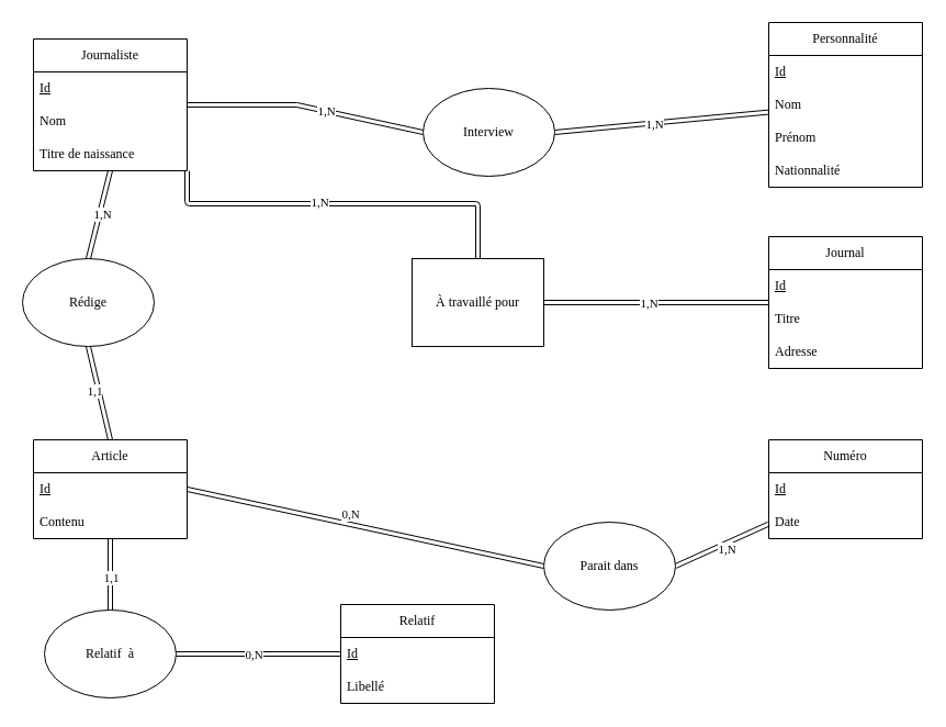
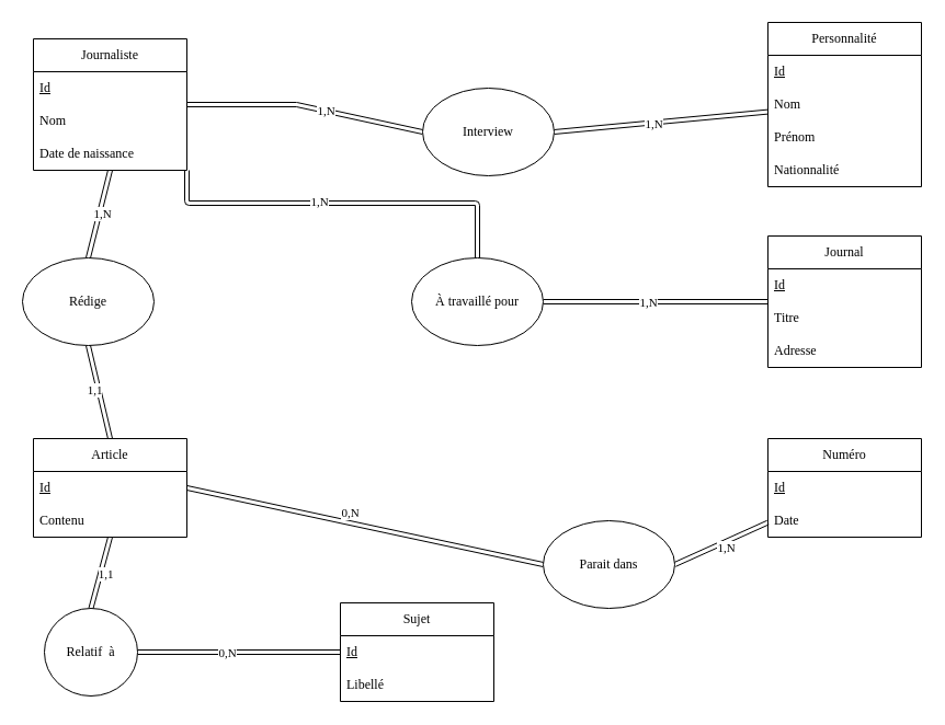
  <mxCell id="0" />
  <mxCell id="1" parent="0" />
- <mxCell id="2" value="Relatif" style="swimlane;fontStyle=0;childLayout=stackLayout;horizontal=1;startSize=30;horizontalStack=0;resizeParent=1;resizeParentMax=0;resizeLast=0;collapsible=1;marginBottom=0;whiteSpace=wrap;html=1;fontFamily=FiraCode Nerd Font Propo;" parent="1" vertex="1"><mxGeometry x="310" y="550" width="140" height="90" as="geometry" /></mxCell>
+ <mxCell id="2" value="Sujet" style="swimlane;fontStyle=0;childLayout=stackLayout;horizontal=1;startSize=30;horizontalStack=0;resizeParent=1;resizeParentMax=0;resizeLast=0;collapsible=1;marginBottom=0;whiteSpace=wrap;html=1;fontFamily=FiraCode Nerd Font Propo;" parent="1" vertex="1"><mxGeometry x="310" y="550" width="140" height="90" as="geometry" /></mxCell>
  <mxCell id="3" value="&lt;u&gt;Id&lt;/u&gt;" style="text;strokeColor=none;fillColor=none;align=left;verticalAlign=middle;spacingLeft=4;spacingRight=4;overflow=hidden;points=[[0,0.5],[1,0.5]];portConstraint=eastwest;rotatable=0;whiteSpace=wrap;html=1;fontFamily=FiraCode Nerd Font Propo;" parent="2" vertex="1"><mxGeometry y="30" width="140" height="30" as="geometry" /></mxCell>
  <mxCell id="4" value="Libellé" style="text;strokeColor=none;fillColor=none;align=left;verticalAlign=middle;spacingLeft=4;spacingRight=4;overflow=hidden;points=[[0,0.5],[1,0.5]];portConstraint=eastwest;rotatable=0;whiteSpace=wrap;html=1;fontFamily=FiraCode Nerd Font Propo;" parent="2" vertex="1"><mxGeometry y="60" width="140" height="30" as="geometry" /></mxCell>
  <mxCell id="5" style="edgeStyle=none;shape=link;html=1;exitX=0.5;exitY=1;exitDx=0;exitDy=0;entryX=0.5;entryY=0;entryDx=0;entryDy=0;fontFamily=FiraCode Nerd Font Propo;" parent="1" source="9" target="45" edge="1"><mxGeometry relative="1" as="geometry" /></mxCell>
  <mxCell id="6" value="1,1" style="edgeLabel;html=1;align=center;verticalAlign=middle;resizable=0;points=[];fontFamily=FiraCode Nerd Font Propo;" parent="5" vertex="1" connectable="0"><mxGeometry x="-0.523" y="-4" relative="1" as="geometry"><mxPoint x="4" y="19" as="offset" /></mxGeometry></mxCell>
  <mxCell id="7" style="edgeStyle=none;shape=link;html=1;exitX=1;exitY=0.5;exitDx=0;exitDy=0;entryX=0;entryY=0.5;entryDx=0;entryDy=0;fontFamily=FiraCode Nerd Font Propo;" parent="1" source="9" target="42" edge="1"><mxGeometry relative="1" as="geometry" /></mxCell>
  <mxCell id="8" value="0,N" style="edgeLabel;html=1;align=center;verticalAlign=middle;resizable=0;points=[];fontFamily=FiraCode Nerd Font Propo;" parent="7" vertex="1" connectable="0"><mxGeometry x="-0.349" y="1" relative="1" as="geometry"><mxPoint x="43" y="1" as="offset" /></mxGeometry></mxCell>
  <mxCell id="9" value="Article" style="swimlane;fontStyle=0;childLayout=stackLayout;horizontal=1;startSize=30;horizontalStack=0;resizeParent=1;resizeParentMax=0;resizeLast=0;collapsible=1;marginBottom=0;whiteSpace=wrap;html=1;fontFamily=FiraCode Nerd Font Propo;" parent="1" vertex="1"><mxGeometry x="30" y="400" width="140" height="90" as="geometry" /></mxCell>
  <mxCell id="10" value="&lt;u&gt;Id&lt;/u&gt;" style="text;strokeColor=none;fillColor=none;align=left;verticalAlign=middle;spacingLeft=4;spacingRight=4;overflow=hidden;points=[[0,0.5],[1,0.5]];portConstraint=eastwest;rotatable=0;whiteSpace=wrap;html=1;fontFamily=FiraCode Nerd Font Propo;" parent="9" vertex="1"><mxGeometry y="30" width="140" height="30" as="geometry" /></mxCell>
  <mxCell id="11" value="Contenu" style="text;strokeColor=none;fillColor=none;align=left;verticalAlign=middle;spacingLeft=4;spacingRight=4;overflow=hidden;points=[[0,0.5],[1,0.5]];portConstraint=eastwest;rotatable=0;whiteSpace=wrap;html=1;fontFamily=FiraCode Nerd Font Propo;" parent="9" vertex="1"><mxGeometry y="60" width="140" height="30" as="geometry" /></mxCell>
  <mxCell id="12" value="Numéro" style="swimlane;fontStyle=0;childLayout=stackLayout;horizontal=1;startSize=30;horizontalStack=0;resizeParent=1;resizeParentMax=0;resizeLast=0;collapsible=1;marginBottom=0;whiteSpace=wrap;html=1;fontFamily=FiraCode Nerd Font Propo;" parent="1" vertex="1"><mxGeometry x="700" y="400" width="140" height="90" as="geometry" /></mxCell>
  <mxCell id="13" value="&lt;u&gt;Id&lt;/u&gt;" style="text;strokeColor=none;fillColor=none;align=left;verticalAlign=middle;spacingLeft=4;spacingRight=4;overflow=hidden;points=[[0,0.5],[1,0.5]];portConstraint=eastwest;rotatable=0;whiteSpace=wrap;html=1;fontFamily=FiraCode Nerd Font Propo;" parent="12" vertex="1"><mxGeometry y="30" width="140" height="30" as="geometry" /></mxCell>
  <mxCell id="14" value="Date" style="text;strokeColor=none;fillColor=none;align=left;verticalAlign=middle;spacingLeft=4;spacingRight=4;overflow=hidden;points=[[0,0.5],[1,0.5]];portConstraint=eastwest;rotatable=0;whiteSpace=wrap;html=1;fontFamily=FiraCode Nerd Font Propo;" parent="12" vertex="1"><mxGeometry y="60" width="140" height="30" as="geometry" /></mxCell>
  <mxCell id="15" value="Journal" style="swimlane;fontStyle=0;childLayout=stackLayout;horizontal=1;startSize=30;horizontalStack=0;resizeParent=1;resizeParentMax=0;resizeLast=0;collapsible=1;marginBottom=0;whiteSpace=wrap;html=1;fontFamily=FiraCode Nerd Font Propo;" parent="1" vertex="1"><mxGeometry x="700" y="215" width="140" height="120" as="geometry" /></mxCell>
  <mxCell id="16" value="&lt;u&gt;Id&lt;/u&gt;" style="text;strokeColor=none;fillColor=none;align=left;verticalAlign=middle;spacingLeft=4;spacingRight=4;overflow=hidden;points=[[0,0.5],[1,0.5]];portConstraint=eastwest;rotatable=0;whiteSpace=wrap;html=1;fontFamily=FiraCode Nerd Font Propo;" parent="15" vertex="1"><mxGeometry y="30" width="140" height="30" as="geometry" /></mxCell>
  <mxCell id="17" value="Titre" style="text;strokeColor=none;fillColor=none;align=left;verticalAlign=middle;spacingLeft=4;spacingRight=4;overflow=hidden;points=[[0,0.5],[1,0.5]];portConstraint=eastwest;rotatable=0;whiteSpace=wrap;html=1;fontFamily=FiraCode Nerd Font Propo;" parent="15" vertex="1"><mxGeometry y="60" width="140" height="30" as="geometry" /></mxCell>
  <mxCell id="18" value="Adresse" style="text;strokeColor=none;fillColor=none;align=left;verticalAlign=middle;spacingLeft=4;spacingRight=4;overflow=hidden;points=[[0,0.5],[1,0.5]];portConstraint=eastwest;rotatable=0;whiteSpace=wrap;html=1;fontFamily=FiraCode Nerd Font Propo;" parent="15" vertex="1"><mxGeometry y="90" width="140" height="30" as="geometry" /></mxCell>
  <mxCell id="19" value="Personnalité" style="swimlane;fontStyle=0;childLayout=stackLayout;horizontal=1;startSize=30;horizontalStack=0;resizeParent=1;resizeParentMax=0;resizeLast=0;collapsible=1;marginBottom=0;whiteSpace=wrap;html=1;fontFamily=FiraCode Nerd Font Propo;" parent="1" vertex="1"><mxGeometry x="700" y="20" width="140" height="150" as="geometry" /></mxCell>
  <mxCell id="20" value="&lt;u&gt;Id&lt;/u&gt;" style="text;strokeColor=none;fillColor=none;align=left;verticalAlign=middle;spacingLeft=4;spacingRight=4;overflow=hidden;points=[[0,0.5],[1,0.5]];portConstraint=eastwest;rotatable=0;whiteSpace=wrap;html=1;fontFamily=FiraCode Nerd Font Propo;" parent="19" vertex="1"><mxGeometry y="30" width="140" height="30" as="geometry" /></mxCell>
  <mxCell id="21" value="Nom" style="text;strokeColor=none;fillColor=none;align=left;verticalAlign=middle;spacingLeft=4;spacingRight=4;overflow=hidden;points=[[0,0.5],[1,0.5]];portConstraint=eastwest;rotatable=0;whiteSpace=wrap;html=1;fontFamily=FiraCode Nerd Font Propo;" parent="19" vertex="1"><mxGeometry y="60" width="140" height="30" as="geometry" /></mxCell>
  <mxCell id="22" value="Prénom" style="text;strokeColor=none;fillColor=none;align=left;verticalAlign=middle;spacingLeft=4;spacingRight=4;overflow=hidden;points=[[0,0.5],[1,0.5]];portConstraint=eastwest;rotatable=0;whiteSpace=wrap;html=1;fontFamily=FiraCode Nerd Font Propo;" parent="19" vertex="1"><mxGeometry y="90" width="140" height="30" as="geometry" /></mxCell>
  <mxCell id="23" value="Nationnalité" style="text;strokeColor=none;fillColor=none;align=left;verticalAlign=middle;spacingLeft=4;spacingRight=4;overflow=hidden;points=[[0,0.5],[1,0.5]];portConstraint=eastwest;rotatable=0;whiteSpace=wrap;html=1;fontFamily=FiraCode Nerd Font Propo;" parent="19" vertex="1"><mxGeometry y="120" width="140" height="30" as="geometry" /></mxCell>
  <mxCell id="24" style="edgeStyle=none;html=1;exitX=0.5;exitY=1;exitDx=0;exitDy=0;entryX=0.5;entryY=0;entryDx=0;entryDy=0;shape=link;fontFamily=FiraCode Nerd Font Propo;" parent="1" source="30" target="39" edge="1"><mxGeometry relative="1" as="geometry" /></mxCell>
  <mxCell id="25" value="1,N" style="edgeLabel;html=1;align=center;verticalAlign=middle;resizable=0;points=[];fontFamily=FiraCode Nerd Font Propo;" parent="24" vertex="1" connectable="0"><mxGeometry x="-0.287" y="1" relative="1" as="geometry"><mxPoint x="-1" y="11" as="offset" /></mxGeometry></mxCell>
  <mxCell id="26" style="edgeStyle=none;shape=link;html=1;exitX=1;exitY=0.5;exitDx=0;exitDy=0;entryX=0;entryY=0.5;entryDx=0;entryDy=0;fontFamily=FiraCode Nerd Font Propo;" parent="1" source="30" target="48" edge="1"><mxGeometry relative="1" as="geometry"><Array as="points"><mxPoint x="270" y="95" /></Array></mxGeometry></mxCell>
  <mxCell id="27" value="1,N" style="edgeLabel;html=1;align=center;verticalAlign=middle;resizable=0;points=[];fontFamily=FiraCode Nerd Font Propo;" parent="26" vertex="1" connectable="0"><mxGeometry x="0.168" relative="1" as="geometry"><mxPoint as="offset" /></mxGeometry></mxCell>
  <mxCell id="28" style="edgeStyle=none;shape=link;html=1;exitX=1;exitY=1;exitDx=0;exitDy=0;entryX=0.5;entryY=0;entryDx=0;entryDy=0;fontFamily=FiraCode Nerd Font Propo;" parent="1" source="30" target="36" edge="1"><mxGeometry relative="1" as="geometry"><Array as="points"><mxPoint x="170" y="185" /><mxPoint x="435" y="185" /></Array></mxGeometry></mxCell>
  <mxCell id="29" value="1,N" style="edgeLabel;html=1;align=center;verticalAlign=middle;resizable=0;points=[];fontFamily=FiraCode Nerd Font Propo;" parent="28" vertex="1" connectable="0"><mxGeometry x="-0.335" y="2" relative="1" as="geometry"><mxPoint x="35" as="offset" /></mxGeometry></mxCell>
  <mxCell id="30" value="Journaliste" style="swimlane;fontStyle=0;childLayout=stackLayout;horizontal=1;startSize=30;horizontalStack=0;resizeParent=1;resizeParentMax=0;resizeLast=0;collapsible=1;marginBottom=0;whiteSpace=wrap;html=1;fontFamily=FiraCode Nerd Font Propo;" parent="1" vertex="1"><mxGeometry x="30" y="35" width="140" height="120" as="geometry" /></mxCell>
  <mxCell id="31" value="&lt;u&gt;Id&lt;/u&gt;" style="text;strokeColor=none;fillColor=none;align=left;verticalAlign=middle;spacingLeft=4;spacingRight=4;overflow=hidden;points=[[0,0.5],[1,0.5]];portConstraint=eastwest;rotatable=0;whiteSpace=wrap;html=1;fontFamily=FiraCode Nerd Font Propo;" parent="30" vertex="1"><mxGeometry y="30" width="140" height="30" as="geometry" /></mxCell>
  <mxCell id="32" value="Nom" style="text;strokeColor=none;fillColor=none;align=left;verticalAlign=middle;spacingLeft=4;spacingRight=4;overflow=hidden;points=[[0,0.5],[1,0.5]];portConstraint=eastwest;rotatable=0;whiteSpace=wrap;html=1;fontFamily=FiraCode Nerd Font Propo;" parent="30" vertex="1"><mxGeometry y="60" width="140" height="30" as="geometry" /></mxCell>
- <mxCell id="33" value="Titre de naissance" style="text;strokeColor=none;fillColor=none;align=left;verticalAlign=middle;spacingLeft=4;spacingRight=4;overflow=hidden;points=[[0,0.5],[1,0.5]];portConstraint=eastwest;rotatable=0;whiteSpace=wrap;html=1;fontFamily=FiraCode Nerd Font Propo;" parent="30" vertex="1"><mxGeometry y="90" width="140" height="30" as="geometry" /></mxCell>
+ <mxCell id="33" value="Date de naissance" style="text;strokeColor=none;fillColor=none;align=left;verticalAlign=middle;spacingLeft=4;spacingRight=4;overflow=hidden;points=[[0,0.5],[1,0.5]];portConstraint=eastwest;rotatable=0;whiteSpace=wrap;html=1;fontFamily=FiraCode Nerd Font Propo;" parent="30" vertex="1"><mxGeometry y="90" width="140" height="30" as="geometry" /></mxCell>
  <mxCell id="34" style="edgeStyle=none;shape=link;html=1;exitX=1;exitY=0.5;exitDx=0;exitDy=0;fontFamily=FiraCode Nerd Font Propo;" parent="1" source="36" target="15" edge="1"><mxGeometry relative="1" as="geometry" /></mxCell>
  <mxCell id="35" value="1,N" style="edgeLabel;html=1;align=center;verticalAlign=middle;resizable=0;points=[];fontFamily=FiraCode Nerd Font Propo;" parent="34" vertex="1" connectable="0"><mxGeometry x="-0.242" y="3" relative="1" as="geometry"><mxPoint x="17" y="3" as="offset" /></mxGeometry></mxCell>
- <mxCell id="36" value="À travaillé pour" style="whiteSpace=wrap;html=1;fontFamily=FiraCode Nerd Font Propo;rounded=0;" parent="1" vertex="1"><mxGeometry x="375" y="235" width="120" height="80" as="geometry" /></mxCell>
+ <mxCell id="36" value="À travaillé pour" style="ellipse;whiteSpace=wrap;html=1;fontFamily=FiraCode Nerd Font Propo;" parent="1" vertex="1"><mxGeometry x="375" y="235" width="120" height="80" as="geometry" /></mxCell>
  <mxCell id="37" style="edgeStyle=none;shape=link;html=1;exitX=0.5;exitY=1;exitDx=0;exitDy=0;entryX=0.5;entryY=0;entryDx=0;entryDy=0;fontFamily=FiraCode Nerd Font Propo;" parent="1" source="39" target="9" edge="1"><mxGeometry relative="1" as="geometry" /></mxCell>
  <mxCell id="38" value="1,1" style="edgeLabel;html=1;align=center;verticalAlign=middle;resizable=0;points=[];fontFamily=FiraCode Nerd Font Propo;" parent="37" vertex="1" connectable="0"><mxGeometry x="-0.447" y="-4" relative="1" as="geometry"><mxPoint x="4" y="16" as="offset" /></mxGeometry></mxCell>
  <mxCell id="39" value="Rédige" style="ellipse;whiteSpace=wrap;html=1;fontFamily=FiraCode Nerd Font Propo;" parent="1" vertex="1"><mxGeometry x="20" y="235" width="120" height="80" as="geometry" /></mxCell>
  <mxCell id="40" style="edgeStyle=none;shape=link;html=1;exitX=1;exitY=0.5;exitDx=0;exitDy=0;fontFamily=FiraCode Nerd Font Propo;" parent="1" source="42" target="12" edge="1"><mxGeometry relative="1" as="geometry" /></mxCell>
  <mxCell id="41" value="1,N" style="edgeLabel;html=1;align=center;verticalAlign=middle;resizable=0;points=[];fontFamily=FiraCode Nerd Font Propo;" parent="40" vertex="1" connectable="0"><mxGeometry x="-0.184" y="-1" relative="1" as="geometry"><mxPoint x="11" y="-1" as="offset" /></mxGeometry></mxCell>
  <mxCell id="42" value="Parait dans" style="ellipse;whiteSpace=wrap;html=1;fontFamily=FiraCode Nerd Font Propo;" parent="1" vertex="1"><mxGeometry x="495" y="475" width="120" height="80" as="geometry" /></mxCell>
  <mxCell id="43" style="edgeStyle=none;shape=link;html=1;exitX=1;exitY=0.5;exitDx=0;exitDy=0;fontFamily=FiraCode Nerd Font Propo;" parent="1" source="45" target="2" edge="1"><mxGeometry relative="1" as="geometry" /></mxCell>
  <mxCell id="44" value="0,N" style="edgeLabel;html=1;align=center;verticalAlign=middle;resizable=0;points=[];fontFamily=FiraCode Nerd Font Propo;" parent="43" vertex="1" connectable="0"><mxGeometry x="-0.364" y="-4" relative="1" as="geometry"><mxPoint x="22" y="-4" as="offset" /></mxGeometry></mxCell>
- <mxCell id="45" value="Relatif&amp;nbsp; à" style="ellipse;whiteSpace=wrap;html=1;fontFamily=FiraCode Nerd Font Propo;" parent="1" vertex="1"><mxGeometry x="40" y="555" width="120" height="80" as="geometry" /></mxCell>
+ <mxCell id="45" value="Relatif&amp;nbsp; à" style="ellipse;whiteSpace=wrap;html=1;fontFamily=FiraCode Nerd Font Propo;" parent="1" vertex="1"><mxGeometry x="40" y="555" width="85" height="80" as="geometry" /></mxCell>
  <mxCell id="46" style="edgeStyle=none;shape=link;html=1;exitX=1;exitY=0.5;exitDx=0;exitDy=0;fontFamily=FiraCode Nerd Font Propo;" parent="1" source="48" target="19" edge="1"><mxGeometry relative="1" as="geometry" /></mxCell>
  <mxCell id="47" value="1,N" style="edgeLabel;html=1;align=center;verticalAlign=middle;resizable=0;points=[];fontFamily=FiraCode Nerd Font Propo;" parent="46" vertex="1" connectable="0"><mxGeometry x="-0.213" y="-1" relative="1" as="geometry"><mxPoint x="14" y="-1" as="offset" /></mxGeometry></mxCell>
  <mxCell id="48" value="Interview" style="ellipse;whiteSpace=wrap;html=1;fontFamily=FiraCode Nerd Font Propo;" parent="1" vertex="1"><mxGeometry x="385" y="80" width="120" height="80" as="geometry" /></mxCell>
